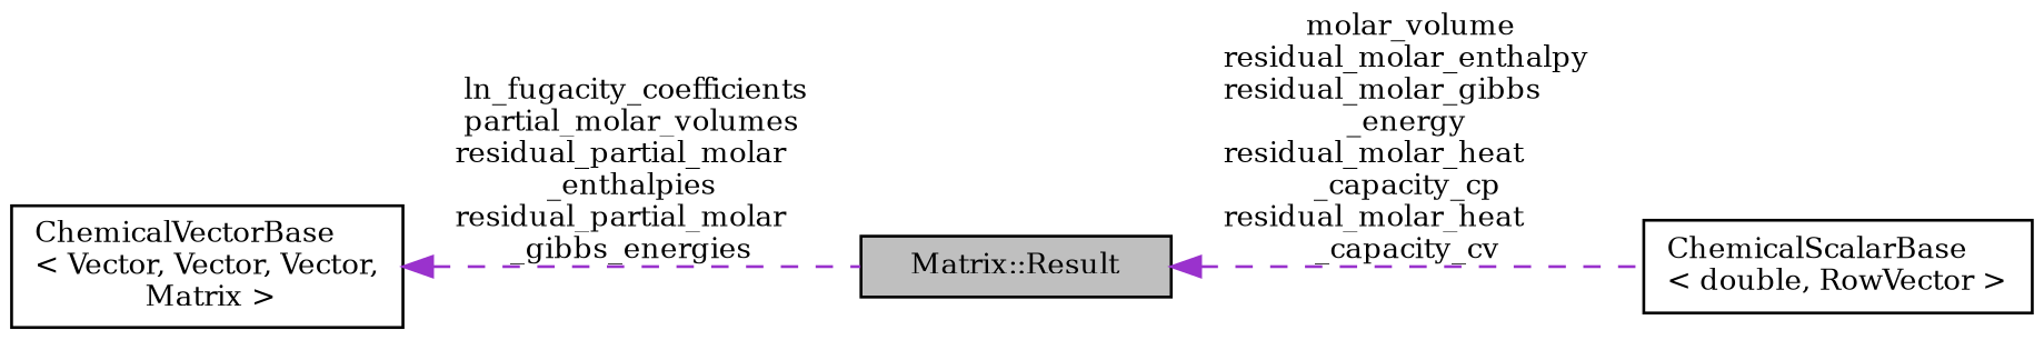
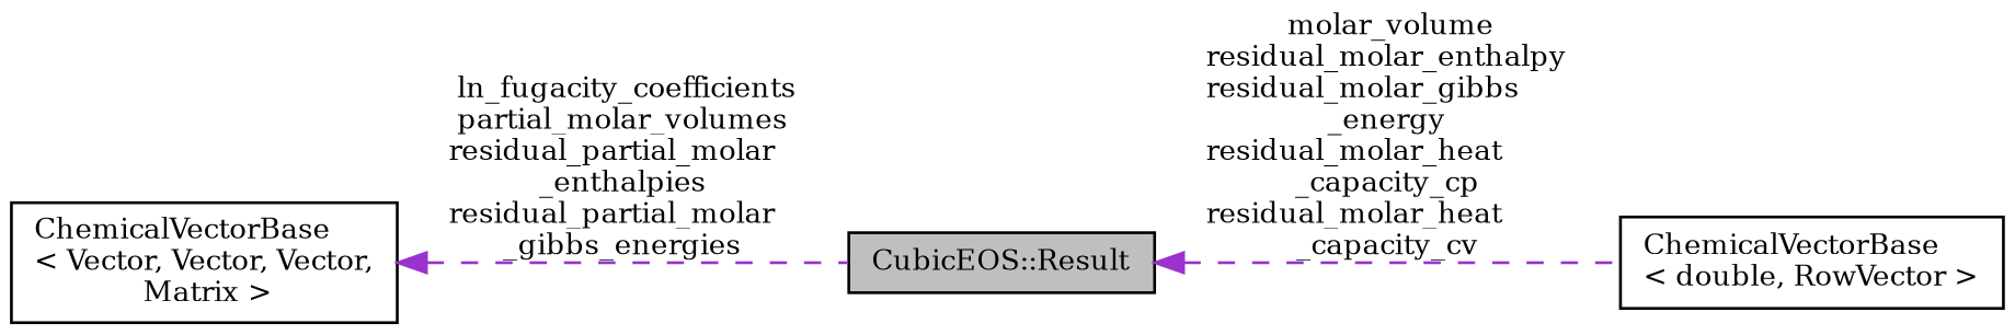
  digraph {
    fontname="DejaVu Serif"
    rankdir=LR
    node [color=black fillcolor=white fontname="DejaVu Serif" fontsize=10 shape=record style=filled]
    edge [color=darkorchid3 dir=back fontname="DejaVu Serif" fontsize=10 labelfontname=Helvetica labelfontsize=10 style=dashed]
-   n1 [fillcolor=grey75 fontcolor=black height=0.2 label="Matrix::Result" width=0.4]
-   n2 [height=0.2 label="ChemicalScalarBase\l\< double, RowVector \>" width=0.4]
+   n1 [fillcolor=grey75 fontcolor=black height=0.2 label="CubicEOS::Result" width=0.4]
+   n2 [height=0.2 label="ChemicalVectorBase\l\< double, RowVector \>" width=0.4]
    n3 [height=0.2 label="ChemicalVectorBase\l\< Vector, Vector, Vector,\l Matrix \>" width=0.4]
    n1 -> n2 [label=" molar_volume\nresidual_molar_enthalpy\nresidual_molar_gibbs\l_energy\nresidual_molar_heat\l_capacity_cp\nresidual_molar_heat\l_capacity_cv"]
    n3 -> n1 [label=" ln_fugacity_coefficients\npartial_molar_volumes\nresidual_partial_molar\l_enthalpies\nresidual_partial_molar\l_gibbs_energies"]
  }
